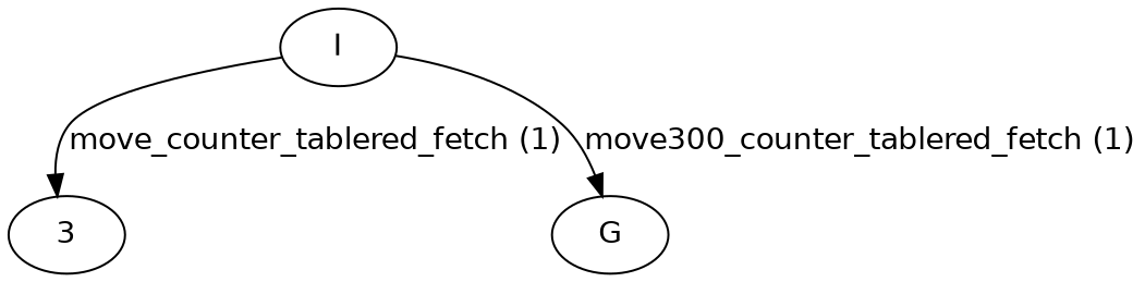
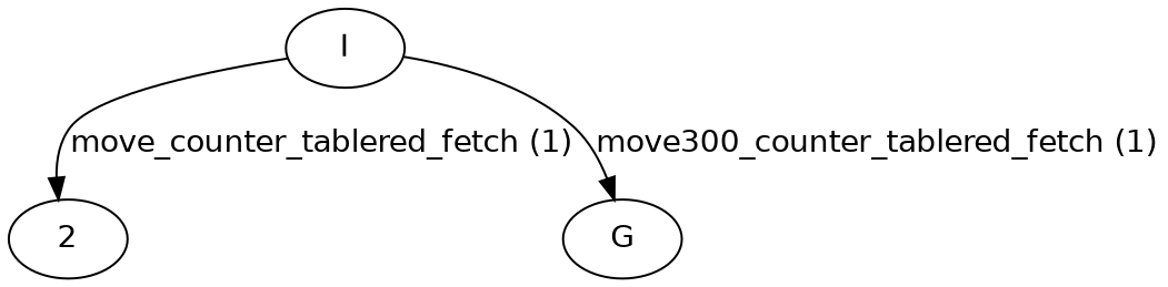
  digraph {
    fontname="DejaVu Sans"
    node [fontname="DejaVu Sans"]
    edge [fontname="DejaVu Sans"]
    n1 [label=I]
-   3
+   3 [label=2]
    n3 [label=G]
    n1 -> 3 [label="move_counter_tablered_fetch (1)"]
    n1 -> n3 [label="move300_counter_tablered_fetch (1)"]
  }
